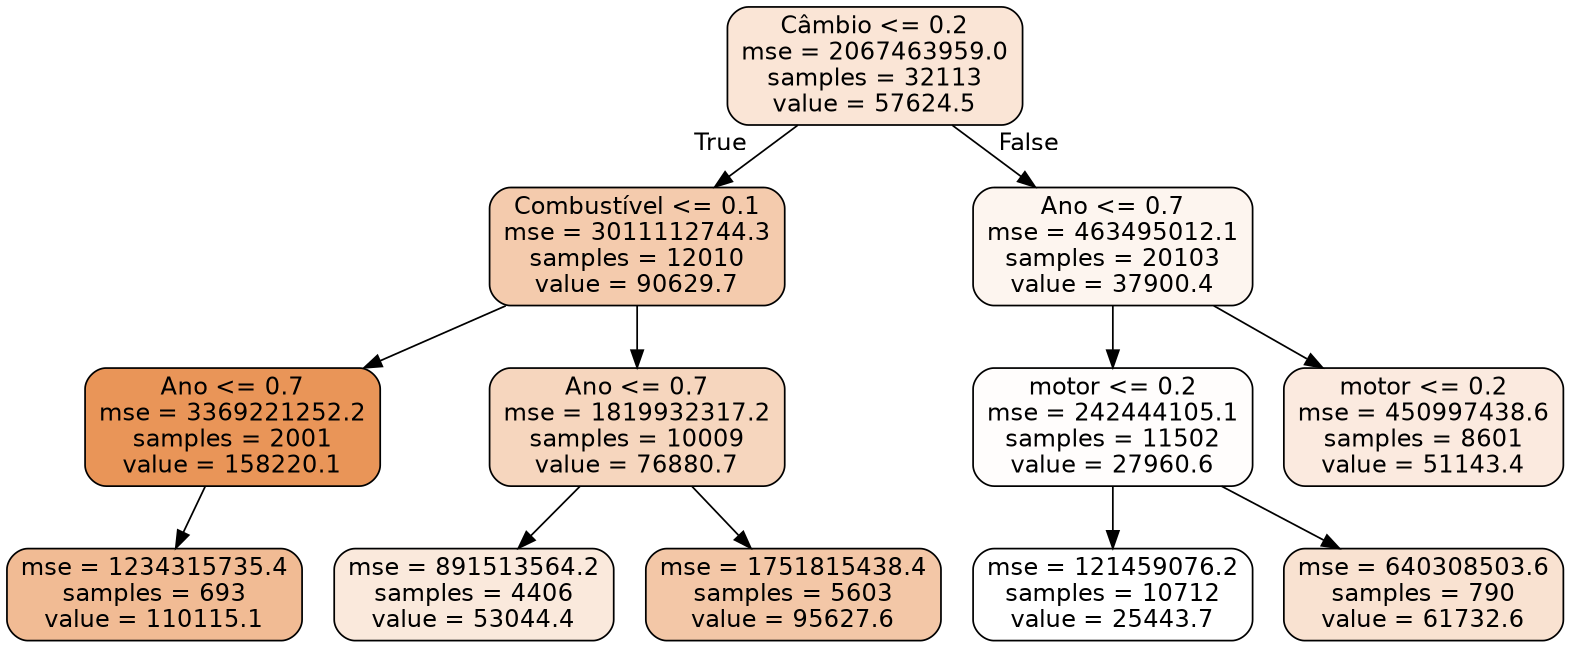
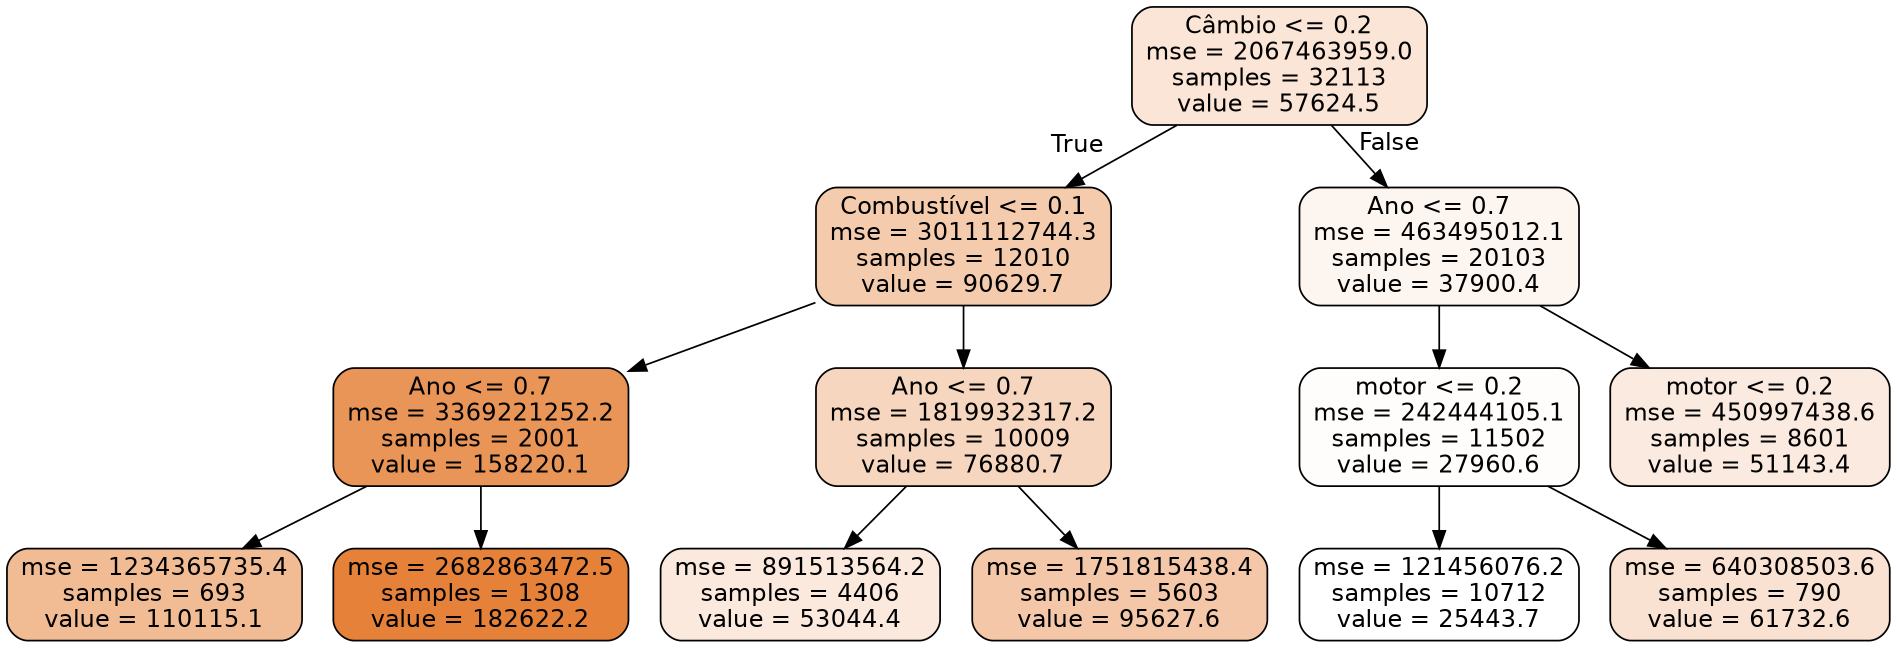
  digraph {
    node [color=black fontname=helvetica shape=box style="filled, rounded"]
    edge [fontname=helvetica]
    n1 [fillcolor="#fae5d6" label="Câmbio <= 0.2\nmse = 2067463959.0\nsamples = 32113\nvalue = 57624.5"]
    n2 [fillcolor="#f4cbad" label="Combustível <= 0.1\nmse = 3011112744.3\nsamples = 12010\nvalue = 90629.7"]
    n3 [fillcolor="#fdf5ef" label="Ano <= 0.7\nmse = 463495012.1\nsamples = 20103\nvalue = 37900.4"]
    n4 [fillcolor="#e99558" label="Ano <= 0.7\nmse = 3369221252.2\nsamples = 2001\nvalue = 158220.1"]
    n5 [fillcolor="#f6d6be" label="Ano <= 0.7\nmse = 1819932317.2\nsamples = 10009\nvalue = 76880.7"]
    n6 [fillcolor="#fffdfc" label="motor <= 0.2\nmse = 242444105.1\nsamples = 11502\nvalue = 27960.6"]
    n7 [fillcolor="#fbeadf" label="motor <= 0.2\nmse = 450997438.6\nsamples = 8601\nvalue = 51143.4"]
-   n8 [fillcolor="#f1bb94" label="mse = 1234315735.4\nsamples = 693\nvalue = 110115.1"]
+   n8 [fillcolor="#f1bb94" label="mse = 1234365735.4\nsamples = 693\nvalue = 110115.1"]
+   n9 [fillcolor="#e58139" label="mse = 2682863472.5\nsamples = 1308\nvalue = 182622.2"]
    n10 [fillcolor="#fae9dc" label="mse = 891513564.2\nsamples = 4406\nvalue = 53044.4"]
    n11 [fillcolor="#f3c7a7" label="mse = 1751815438.4\nsamples = 5603\nvalue = 95627.6"]
-   n12 [fillcolor="#ffffff" label="mse = 121459076.2\nsamples = 10712\nvalue = 25443.7"]
+   n12 [fillcolor="#ffffff" label="mse = 121456076.2\nsamples = 10712\nvalue = 25443.7"]
    n13 [fillcolor="#f9e2d1" label="mse = 640308503.6\nsamples = 790\nvalue = 61732.6"]
    n1 -> n2 [headlabel=True labelangle=45 labeldistance=2.5]
    n1 -> n3 [headlabel=False labelangle=-45 labeldistance=2.5]
    n2 -> n4
    n2 -> n5
    n3 -> n6
    n3 -> n7
    n4 -> n8
+   n4 -> n9
    n5 -> n10
    n5 -> n11
    n6 -> n12
    n6 -> n13
  }
